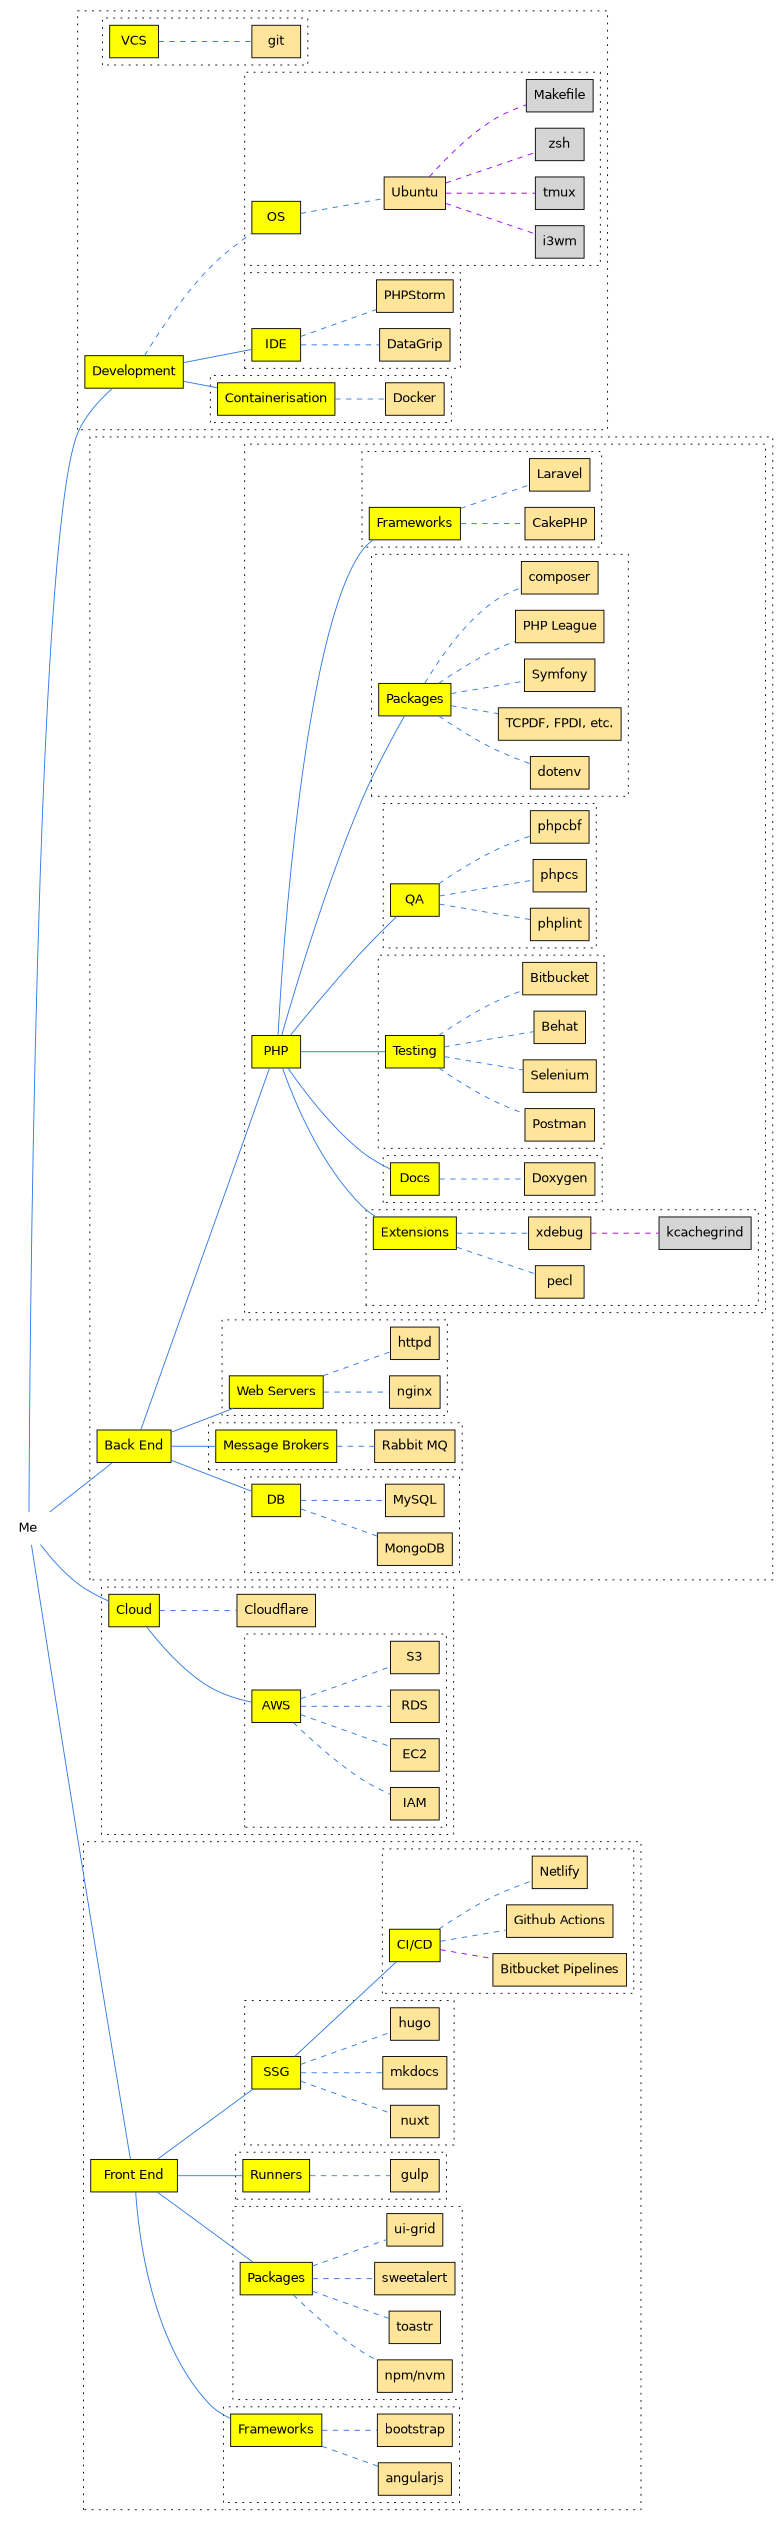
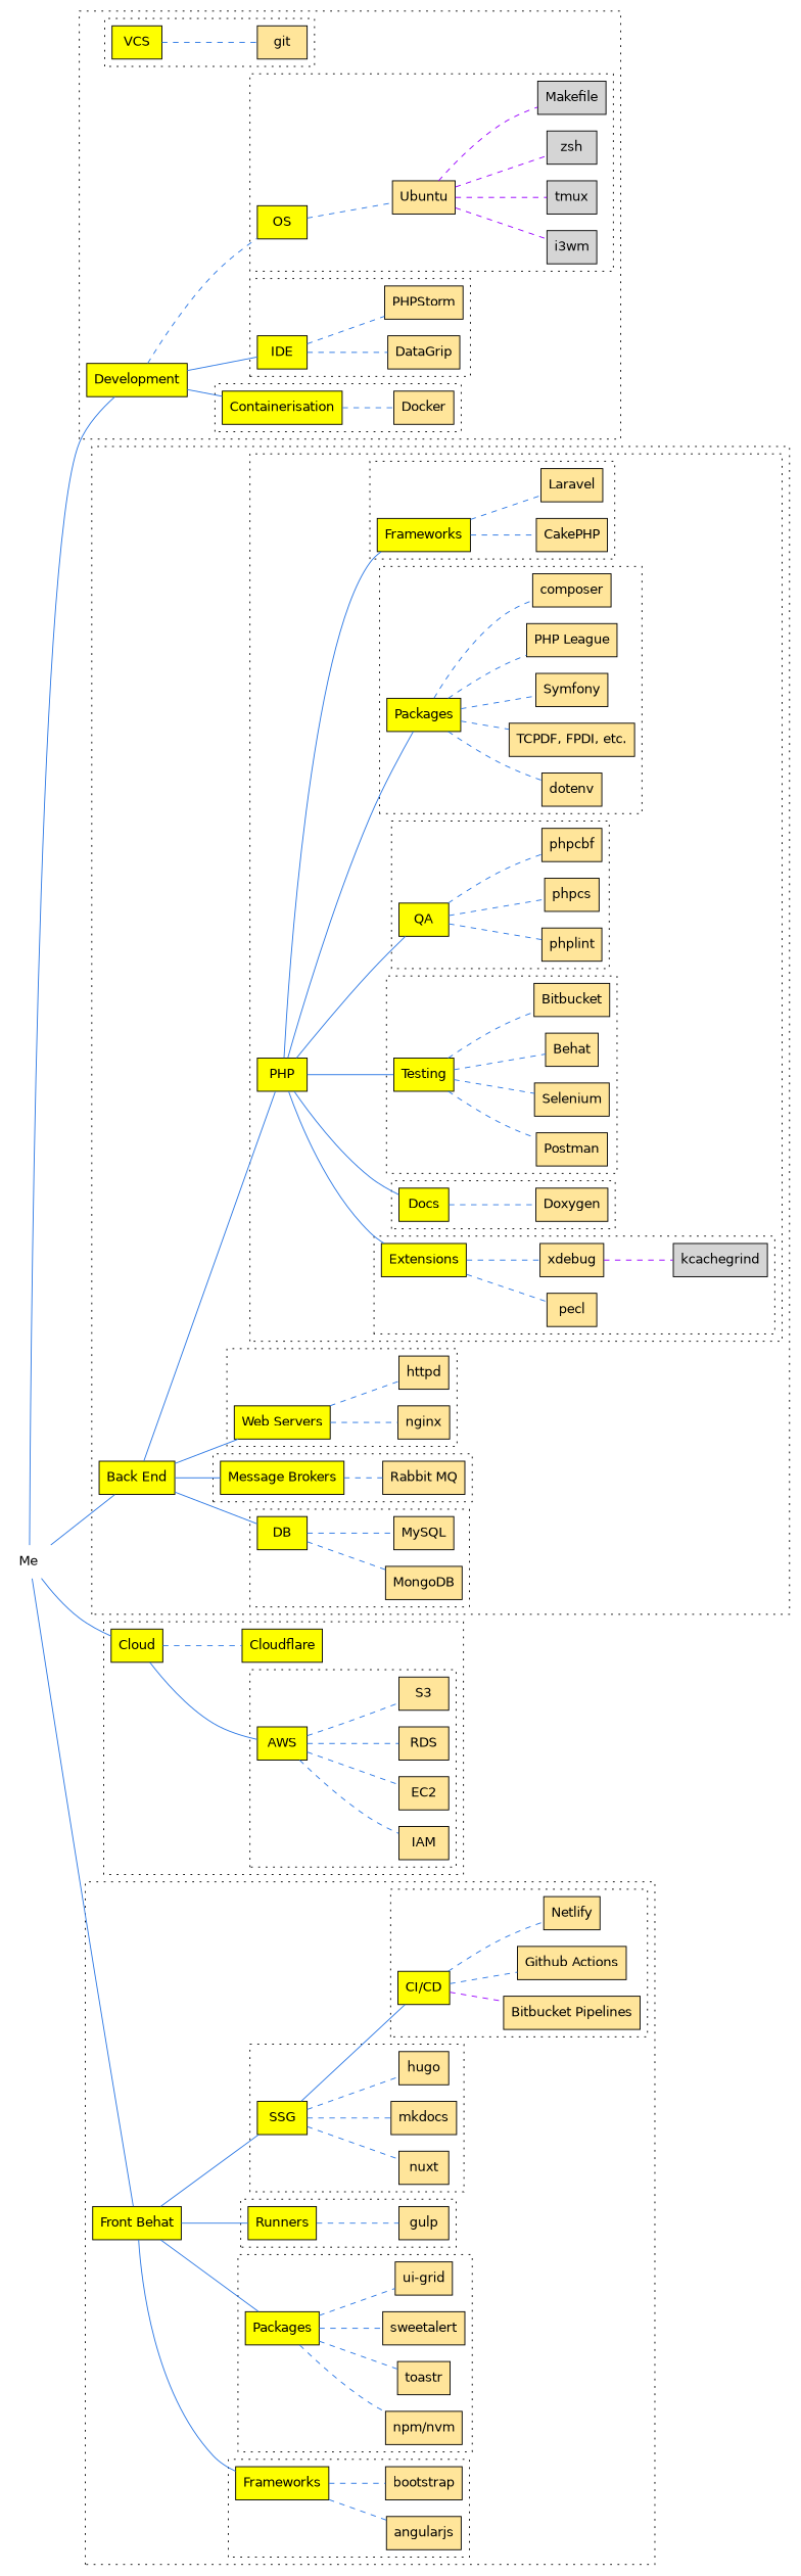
  digraph {
    rankdir=LR
    node [fillcolor="#ffe59a" fontname=helvetica shape=box style=filled]
    edge [arrowhead=none color="#2c78e4" style=dashed]
    n1 [fillcolor="#feff00" label=VCS]
    n2 [label=git]
    n3 [fillcolor="#feff00" label=Containerisation]
    n4 [label=Docker]
    n5 [fillcolor="#feff00" label=IDE]
    n6 [label=DataGrip]
    n7 [label=PHPStorm]
    n8 [fillcolor="#feff00" label=OS]
    n9 [label=Ubuntu]
    n10 [fillcolor="#d5d5d5" label=i3wm]
    n11 [fillcolor="#d5d5d5" label=tmux]
    n12 [fillcolor="#d5d5d5" label=zsh]
    n13 [fillcolor="#d5d5d5" label=Makefile]
    n14 [fillcolor="#feff00" label=Development]
    n15 [fillcolor="#feff00" label=DB]
    n16 [label=MongoDB]
    n17 [label=MySQL]
    n18 [fillcolor="#feff00" label="Message Brokers"]
    n19 [label="Rabbit MQ"]
    n20 [fillcolor="#feff00" label="Web Servers"]
    n21 [label=nginx]
    n22 [label=httpd]
    n23 [fillcolor="#feff00" label=Extensions]
    n24 [label=pecl]
    n25 [label=xdebug]
    n26 [fillcolor="#d5d5d5" label=kcachegrind]
    n27 [fillcolor="#feff00" label=Docs]
    n28 [label=Doxygen]
    n29 [fillcolor="#feff00" label=Testing]
    n30 [label=Postman]
    n31 [label=Selenium]
    n32 [label=Behat]
    n33 [label=Bitbucket]
    n34 [fillcolor="#feff00" label=QA]
    n35 [label=phplint]
    n36 [label=phpcs]
    n37 [label=phpcbf]
    n38 [fillcolor="#feff00" label=Packages]
    n39 [label=dotenv]
    n40 [label="TCPDF, FPDI, etc."]
    n41 [label=Symfony]
    n42 [label="PHP League"]
    n43 [label=composer]
    n44 [fillcolor="#feff00" label=Frameworks]
    n45 [label=CakePHP]
    n46 [label=Laravel]
    n47 [fillcolor="#feff00" label=PHP]
    n48 [fillcolor="#feff00" label="Back End"]
    n49 [fillcolor="#feff00" label=AWS]
    n50 [label=IAM]
    n51 [label=EC2]
    n52 [label=RDS]
    n53 [label=S3]
    n54 [fillcolor="#feff00" label=Cloud]
-   n55 [label=Cloudflare]
+   n55 [fillcolor="#feff00" label=Cloudflare]
    n56 [fillcolor="#feff00" label=Frameworks]
    n57 [label=angularjs]
    n58 [label=bootstrap]
    n59 [fillcolor="#feff00" label=Packages]
    n60 [label="npm/nvm"]
    n61 [label=toastr]
    n62 [label=sweetalert]
    n63 [label="ui-grid"]
    n64 [fillcolor="#feff00" label=Runners]
    n65 [label=gulp]
    n66 [fillcolor="#feff00" label=SSG]
    n67 [label=nuxt]
    n68 [label=mkdocs]
    n69 [label=hugo]
    n70 [fillcolor="#feff00" label="CI/CD"]
    n71 [label="Bitbucket Pipelines"]
    n72 [label="Github Actions"]
    n73 [label=Netlify]
-   n74 [fillcolor="#feff00" label="Front End"]
+   n74 [fillcolor="#feff00" label="Front Behat"]
    n75 [label=Me shape=none fillcolor="" style=""]
    subgraph cluster_1 {
      style=dotted
      n14
      subgraph cluster_2 {
        style=dotted
        n1
        n2
      }
      subgraph cluster_3 {
        style=dotted
        n3
        n4
      }
      subgraph cluster_4 {
        style=dotted
        n5
        n6
        n7
      }
      subgraph cluster_5 {
        style=dotted
        n8
        n9
        n10
        n11
        n12
        n13
      }
    }
    subgraph cluster_6 {
      style=dotted
      n48
      subgraph cluster_7 {
        style=dotted
        n15
        n16
        n17
      }
      subgraph cluster_8 {
        style=dotted
        n18
        n19
      }
      subgraph cluster_9 {
        style=dotted
        n20
        n21
        n22
      }
      subgraph cluster_10 {
        style=dotted
        n47
        subgraph cluster_11 {
          style=dotted
          n23
          n24
          n25
          n26
        }
        subgraph cluster_12 {
          style=dotted
          n27
          n28
        }
        subgraph cluster_13 {
          style=dotted
          n29
          n30
          n31
          n32
          n33
        }
        subgraph cluster_14 {
          style=dotted
          n34
          n35
          n36
          n37
        }
        subgraph cluster_15 {
          style=dotted
          n38
          n39
          n40
          n41
          n42
          n43
        }
        subgraph cluster_16 {
          style=dotted
          n44
          n45
          n46
        }
      }
    }
    subgraph cluster_17 {
      style=dotted
      n54
      n55
      subgraph cluster_18 {
        style=dotted
        n49
        n50
        n51
        n52
        n53
      }
    }
    subgraph cluster_19 {
      style=dotted
      n74
      subgraph cluster_20 {
        style=dotted
        n56
        n57
        n58
      }
      subgraph cluster_21 {
        style=dotted
        n59
        n60
        n61
        n62
        n63
      }
      subgraph cluster_22 {
        style=dotted
        n64
        n65
      }
      subgraph cluster_23 {
        style=dotted
        n66
        n67
        n68
        n69
      }
      subgraph cluster_24 {
        style=dotted
        n70
        n71
        n72
        n73
      }
    }
    n1 -> n2
    n3 -> n4
    n5 -> n6
    n5 -> n7
    n8 -> n9
    n9 -> n10 [color="#9900ff"]
    n9 -> n11 [color="#9900ff"]
    n9 -> n12 [color="#9900ff"]
    n9 -> n13 [color="#9900ff"]
    n14 -> n3 [style=""]
    n14 -> n5 [style=""]
    n14 -> n8
    n15 -> n16
    n15 -> n17
    n18 -> n19
    n20 -> n21
    n20 -> n22
    n23 -> n24
    n23 -> n25
    n25 -> n26 [color="#9900ff"]
    n27 -> n28
    n29 -> n30
    n29 -> n31
    n29 -> n32
    n29 -> n33
    n34 -> n35
    n34 -> n36
    n34 -> n37
    n38 -> n39
    n38 -> n40
    n38 -> n41
    n38 -> n42
    n38 -> n43
    n44 -> n45
    n44 -> n46
    n47 -> n23 [style=""]
    n47 -> n27 [style=""]
    n47 -> n29 [style=""]
    n47 -> n34 [style=""]
    n47 -> n38 [style=""]
    n47 -> n44 [style=""]
    n48 -> n15 [style=""]
    n48 -> n18 [style=""]
    n48 -> n20 [style=""]
    n48 -> n47 [style=""]
    n49 -> n50
    n49 -> n51
    n49 -> n52
    n49 -> n53
    n54 -> n49 [style=""]
    n54 -> n55
    n56 -> n57
    n56 -> n58
    n59 -> n60
    n59 -> n61
    n59 -> n62
    n59 -> n63
    n64 -> n65
    n66 -> n67
    n66 -> n68
    n66 -> n69
    n66 -> n70 [style=""]
    n70 -> n71 [color="#9900ff"]
    n70 -> n72
    n70 -> n73
    n74 -> n56 [style=""]
    n74 -> n59 [style=""]
    n74 -> n64 [style=""]
    n74 -> n66 [style=""]
    n75 -> n14 [style=""]
    n75 -> n48 [style=""]
    n75 -> n54 [style=""]
    n75 -> n74 [style=""]
  }
